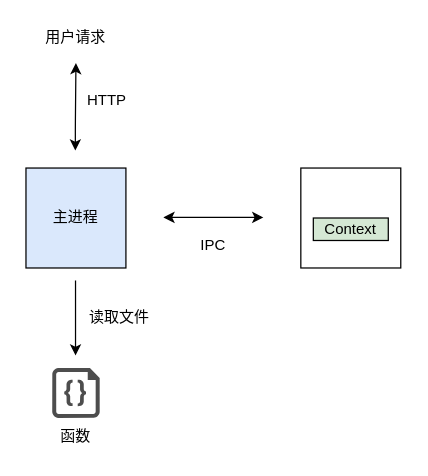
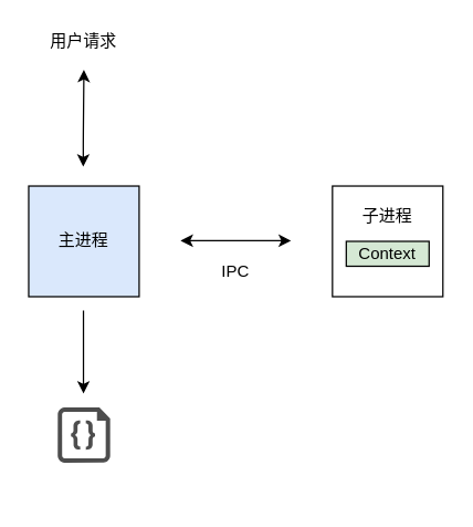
  <mxCell id="0" />
  <mxCell id="1" parent="0" />
  <mxCell id="2" value="主进程" style="whiteSpace=wrap;html=1;aspect=fixed;fillColor=#dae8fc;" parent="1" vertex="1"><mxGeometry x="20" y="134" width="80" height="80" as="geometry" /></mxCell>
  <mxCell id="3" value="" style="endArrow=classic;startArrow=classic;html=1;" parent="1" edge="1"><mxGeometry width="50" height="50" relative="1" as="geometry"><mxPoint x="130" y="173.5" as="sourcePoint" /><mxPoint x="210" y="173.5" as="targetPoint" /></mxGeometry></mxCell>
  <mxCell id="4" value="" style="whiteSpace=wrap;html=1;aspect=fixed;" parent="1" vertex="1"><mxGeometry x="240" y="134" width="80" height="80" as="geometry" /></mxCell>
  <mxCell id="5" value="" style="verticalLabelPosition=bottom;html=1;verticalAlign=top;align=center;strokeColor=none;shape=mxgraph.azure.code_file;pointerEvents=1;fillColor=#4D4D4D;" parent="1" vertex="1"><mxGeometry x="41" y="294" width="38" height="40" as="geometry" /></mxCell>
- <mxCell id="7" value="函数" style="text;html=1;strokeColor=none;fillColor=none;align=center;verticalAlign=middle;whiteSpace=wrap;rounded=0;" parent="1" vertex="1"><mxGeometry x="40" y="339" width="40" height="20" as="geometry" /></mxCell>
+ <mxCell id="6" value="子进程" style="text;html=1;strokeColor=none;fillColor=none;align=center;verticalAlign=middle;whiteSpace=wrap;rounded=0;" parent="1" vertex="1"><mxGeometry x="260" y="146" width="40" height="20" as="geometry" /></mxCell>
  <mxCell id="8" value="IPC" style="text;html=1;strokeColor=none;fillColor=none;align=center;verticalAlign=middle;whiteSpace=wrap;rounded=0;" parent="1" vertex="1"><mxGeometry x="150" y="186" width="40" height="20" as="geometry" /></mxCell>
  <mxCell id="9" value="" style="endArrow=classic;html=1;" parent="1" edge="1"><mxGeometry width="50" height="50" relative="1" as="geometry"><mxPoint x="59.66" y="224" as="sourcePoint" /><mxPoint x="59.66" y="284" as="targetPoint" /><Array as="points"><mxPoint x="59.66" y="244" /></Array></mxGeometry></mxCell>
- <mxCell id="10" value="读取文件" style="text;html=1;strokeColor=none;fillColor=none;align=center;verticalAlign=middle;whiteSpace=wrap;rounded=0;" parent="1" vertex="1"><mxGeometry x="60" y="244" width="70" height="20" as="geometry" /></mxCell>
  <mxCell id="11" value="Context" style="rounded=0;whiteSpace=wrap;html=1;fillColor=#d5e8d4;" parent="1" vertex="1"><mxGeometry x="250" y="174" width="60" height="18" as="geometry" /></mxCell>
  <mxCell id="12" value="用户请求" style="text;html=1;strokeColor=none;fillColor=none;align=center;verticalAlign=middle;whiteSpace=wrap;rounded=0;" vertex="1" parent="1"><mxGeometry x="35" y="20" width="50" height="20" as="geometry" /></mxCell>
  <mxCell id="13" value="" style="endArrow=classic;startArrow=classic;html=1;" edge="1" parent="1"><mxGeometry width="50" height="50" relative="1" as="geometry"><mxPoint x="60" y="50" as="sourcePoint" /><mxPoint x="59.52" y="120" as="targetPoint" /><Array as="points"><mxPoint x="59.52" y="100" /></Array></mxGeometry></mxCell>
- <mxCell id="14" value="HTTP" style="text;html=1;strokeColor=none;fillColor=none;align=center;verticalAlign=middle;whiteSpace=wrap;rounded=0;" vertex="1" parent="1"><mxGeometry x="60" y="70" width="50" height="20" as="geometry" /></mxCell>
